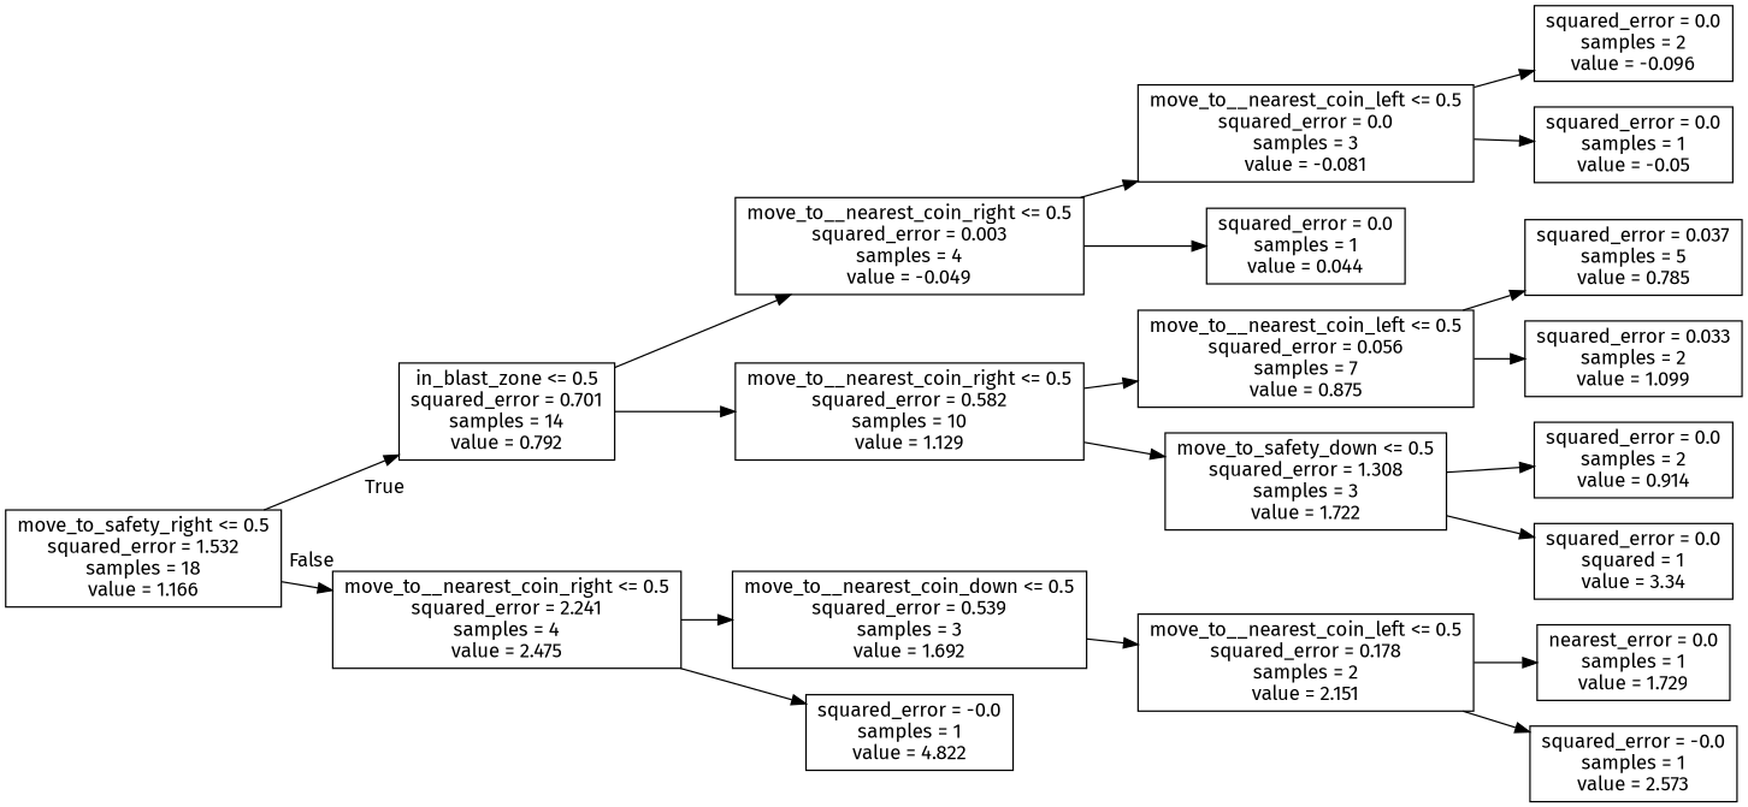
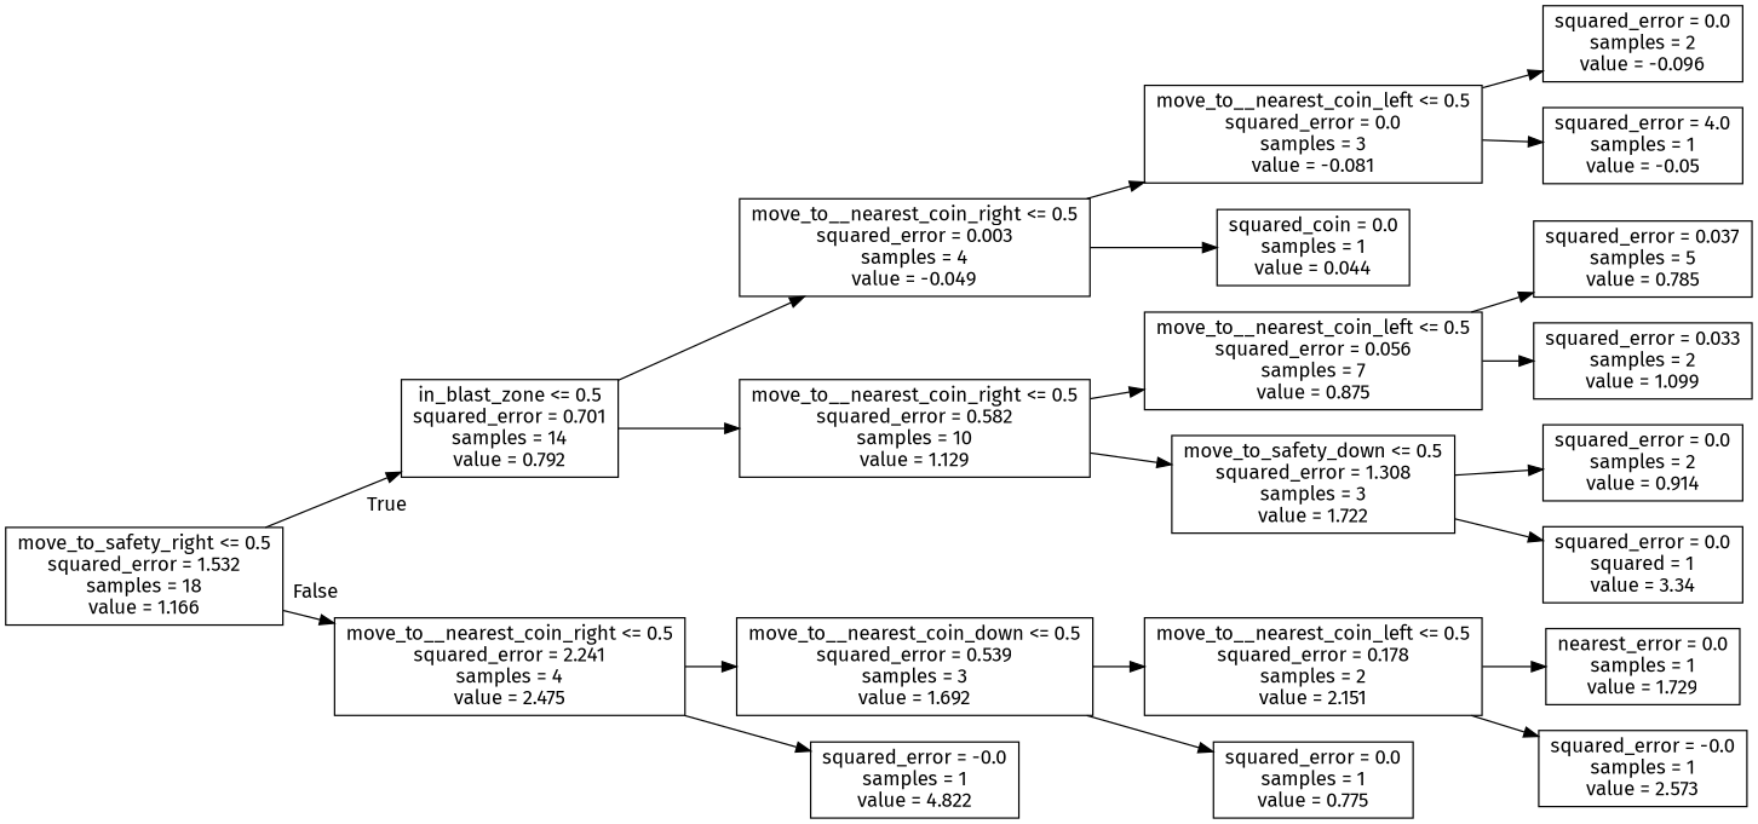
  digraph {
    fontname="Fira Sans"
    rankdir=LR
    node [fontname="Fira Sans" shape=box]
    edge [fontname="Fira Sans"]
    n1 [label="move_to_safety_right <= 0.5\nsquared_error = 1.532\nsamples = 18\nvalue = 1.166"]
    n2 [label="in_blast_zone <= 0.5\nsquared_error = 0.701\nsamples = 14\nvalue = 0.792"]
    n3 [label="move_to__nearest_coin_right <= 0.5\nsquared_error = 2.241\nsamples = 4\nvalue = 2.475"]
    n4 [label="move_to__nearest_coin_right <= 0.5\nsquared_error = 0.003\nsamples = 4\nvalue = -0.049"]
    n5 [label="move_to__nearest_coin_right <= 0.5\nsquared_error = 0.582\nsamples = 10\nvalue = 1.129"]
    n6 [label="move_to__nearest_coin_down <= 0.5\nsquared_error = 0.539\nsamples = 3\nvalue = 1.692"]
    n7 [label="squared_error = -0.0\nsamples = 1\nvalue = 4.822"]
    n8 [label="move_to__nearest_coin_left <= 0.5\nsquared_error = 0.0\nsamples = 3\nvalue = -0.081"]
-   n9 [label="squared_error = 0.0\nsamples = 1\nvalue = 0.044"]
+   n9 [label="squared_coin = 0.0\nsamples = 1\nvalue = 0.044"]
    n10 [label="move_to__nearest_coin_left <= 0.5\nsquared_error = 0.056\nsamples = 7\nvalue = 0.875"]
    n11 [label="move_to_safety_down <= 0.5\nsquared_error = 1.308\nsamples = 3\nvalue = 1.722"]
    n12 [label="squared_error = 0.0\nsamples = 2\nvalue = -0.096"]
-   n13 [label="squared_error = 0.0\nsamples = 1\nvalue = -0.05"]
+   n13 [label="squared_error = 4.0\nsamples = 1\nvalue = -0.05"]
    n14 [label="squared_error = 0.037\nsamples = 5\nvalue = 0.785"]
    n15 [label="squared_error = 0.033\nsamples = 2\nvalue = 1.099"]
    n16 [label="squared_error = 0.0\nsamples = 2\nvalue = 0.914"]
    n17 [label="squared_error = 0.0\nsquared = 1\nvalue = 3.34"]
    n18 [label="move_to__nearest_coin_left <= 0.5\nsquared_error = 0.178\nsamples = 2\nvalue = 2.151"]
+   n19 [label="squared_error = 0.0\nsamples = 1\nvalue = 0.775"]
    n20 [label="nearest_error = 0.0\nsamples = 1\nvalue = 1.729"]
    n21 [label="squared_error = -0.0\nsamples = 1\nvalue = 2.573"]
    n1 -> n2 [headlabel=True labelangle=45 labeldistance=2.5]
    n1 -> n3 [headlabel=False labelangle=-45 labeldistance=2.5]
    n2 -> n4
    n2 -> n5
    n3 -> n6
    n3 -> n7
    n4 -> n8
    n4 -> n9
    n5 -> n10
    n5 -> n11
    n6 -> n18
+   n6 -> n19
    n8 -> n12
    n8 -> n13
    n10 -> n14
    n10 -> n15
    n11 -> n16
    n11 -> n17
    n18 -> n20
    n18 -> n21
  }
